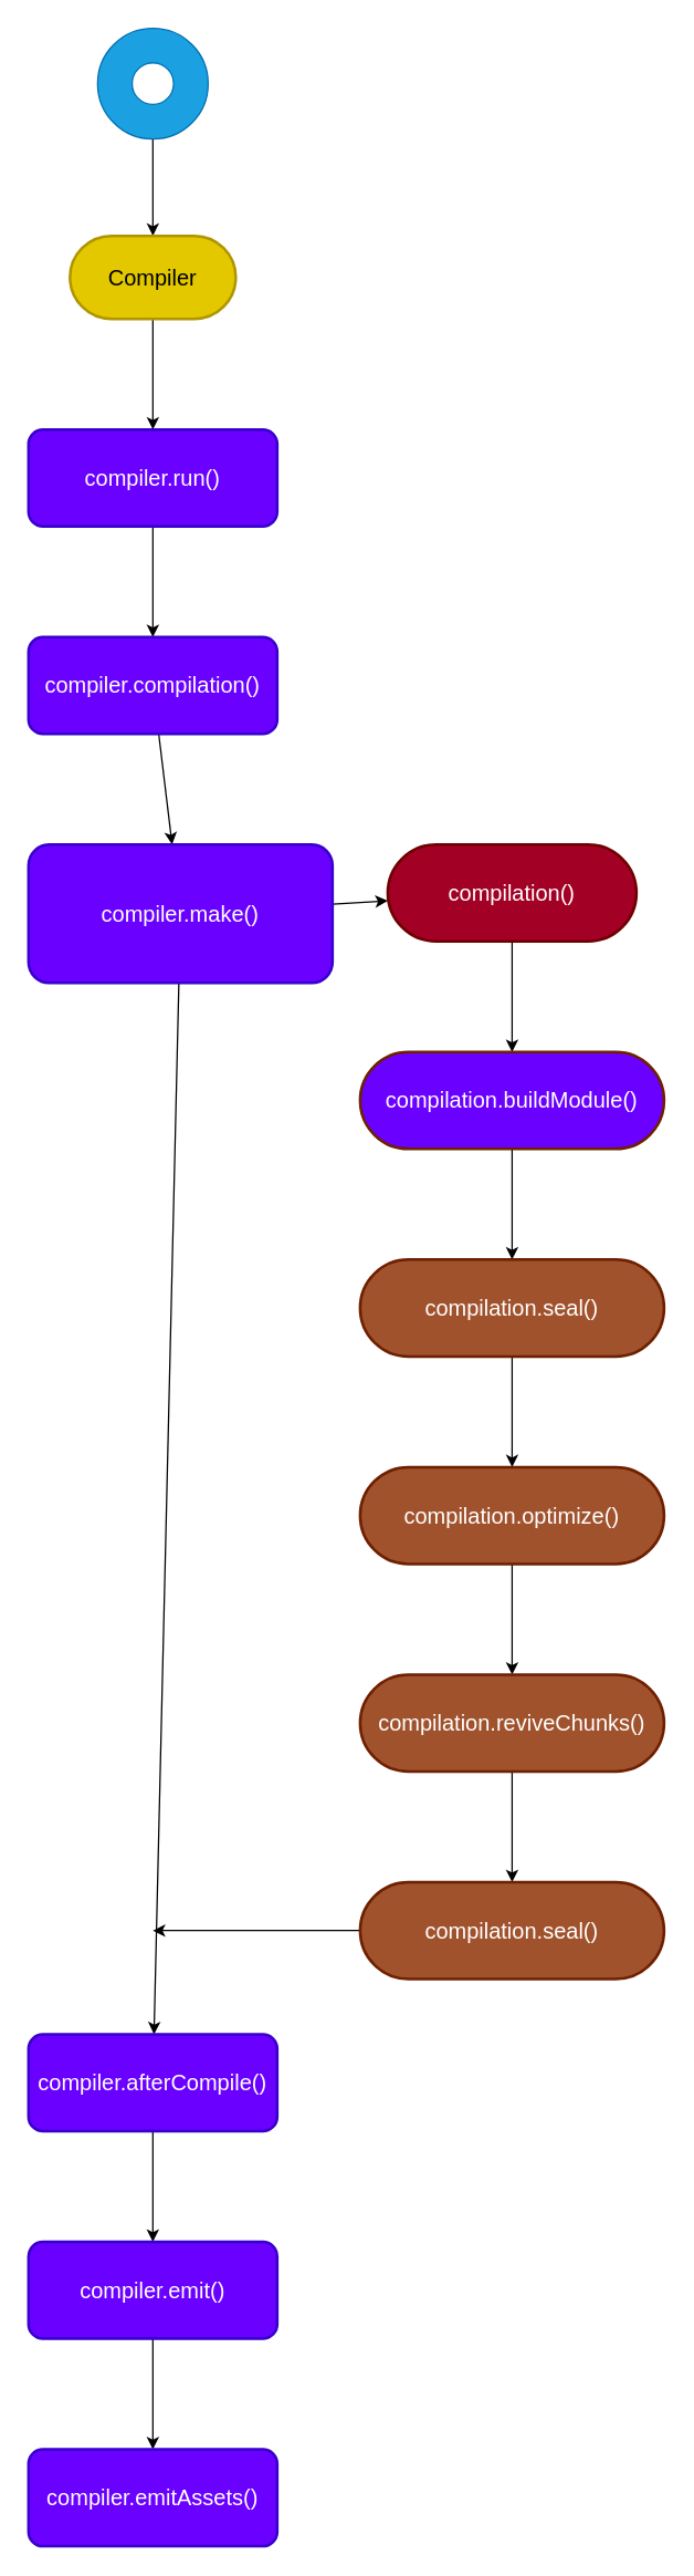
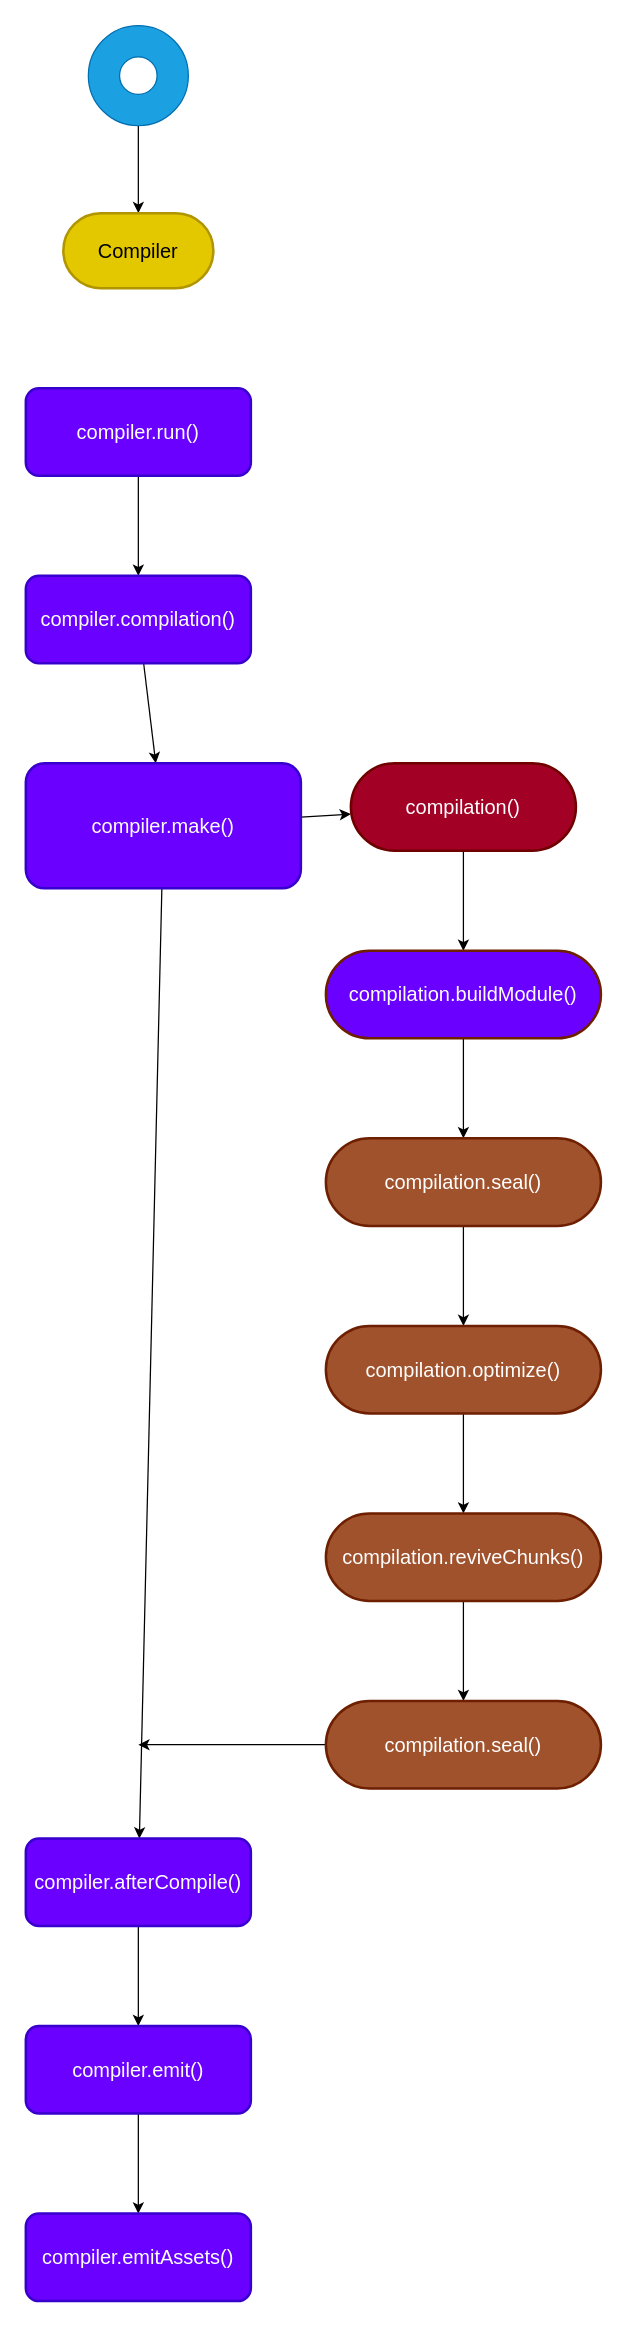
  <mxCell id="0" />
  <mxCell id="1" parent="0" />
  <mxCell id="2" value="" style="edgeStyle=none;html=1;" edge="1" parent="1" target="4"><mxGeometry relative="1" as="geometry"><mxPoint x="110" y="90" as="sourcePoint" /></mxGeometry></mxCell>
- <mxCell id="3" value="" style="edgeStyle=none;html=1;" edge="1" parent="1" source="4" target="6"><mxGeometry relative="1" as="geometry" /></mxCell>
  <mxCell id="4" value="&lt;font style=&quot;font-size: 16px&quot;&gt;Compiler&lt;/font&gt;" style="rounded=1;whiteSpace=wrap;html=1;strokeWidth=2;fillColor=#e3c800;fontColor=#000000;strokeColor=#B09500;arcSize=50;" vertex="1" parent="1"><mxGeometry x="50" y="170" width="120" height="60" as="geometry" /></mxCell>
  <mxCell id="5" value="" style="edgeStyle=none;html=1;" edge="1" parent="1" source="6" target="8"><mxGeometry relative="1" as="geometry" /></mxCell>
  <mxCell id="6" value="&lt;font style=&quot;font-size: 16px&quot;&gt;compiler.run()&lt;/font&gt;" style="whiteSpace=wrap;html=1;rounded=1;strokeWidth=2;fillColor=#6a00ff;strokeColor=#3700CC;fontColor=#ffffff;" vertex="1" parent="1"><mxGeometry x="20" y="310" width="180" height="70" as="geometry" /></mxCell>
  <mxCell id="7" value="" style="edgeStyle=none;html=1;fontSize=16;" edge="1" parent="1" source="8" target="11"><mxGeometry relative="1" as="geometry" /></mxCell>
  <mxCell id="8" value="&lt;font style=&quot;font-size: 16px&quot;&gt;compiler.compilation()&lt;/font&gt;" style="whiteSpace=wrap;html=1;rounded=1;strokeWidth=2;fillColor=#6a00ff;fontColor=#ffffff;strokeColor=#3700CC;" vertex="1" parent="1"><mxGeometry x="20" y="460" width="180" height="70" as="geometry" /></mxCell>
  <mxCell id="9" value="" style="edgeStyle=none;html=1;fontSize=16;" edge="1" parent="1" source="11" target="13"><mxGeometry relative="1" as="geometry" /></mxCell>
  <mxCell id="10" value="" style="edgeStyle=none;html=1;fontSize=16;" edge="1" parent="1" source="11" target="25"><mxGeometry relative="1" as="geometry" /></mxCell>
  <mxCell id="11" value="&lt;font style=&quot;font-size: 16px&quot;&gt;compiler.make()&lt;/font&gt;" style="whiteSpace=wrap;html=1;rounded=1;strokeWidth=2;fillColor=#6a00ff;fontColor=#ffffff;strokeColor=#3700CC;" vertex="1" parent="1"><mxGeometry x="20" y="610" width="220" height="100" as="geometry" /></mxCell>
  <mxCell id="12" value="" style="edgeStyle=none;html=1;fontSize=16;" edge="1" parent="1" source="13" target="15"><mxGeometry relative="1" as="geometry" /></mxCell>
  <mxCell id="13" value="&lt;font style=&quot;font-size: 16px&quot;&gt;compilation()&lt;/font&gt;" style="whiteSpace=wrap;html=1;rounded=1;strokeWidth=2;arcSize=50;fillColor=#a20025;fontColor=#ffffff;strokeColor=#6F0000;" vertex="1" parent="1"><mxGeometry x="280" y="610" width="180" height="70" as="geometry" /></mxCell>
  <mxCell id="14" value="" style="edgeStyle=none;html=1;fontSize=16;" edge="1" parent="1" source="15" target="17"><mxGeometry relative="1" as="geometry" /></mxCell>
  <mxCell id="15" value="&lt;font style=&quot;font-size: 16px&quot;&gt;compilation.buildModule()&lt;/font&gt;" style="whiteSpace=wrap;html=1;rounded=1;strokeWidth=2;arcSize=50;fillColor=#6a00ff;fontColor=#ffffff;strokeColor=#6D1F00;" vertex="1" parent="1"><mxGeometry x="260" y="760" width="220" height="70" as="geometry" /></mxCell>
  <mxCell id="16" value="" style="edgeStyle=none;html=1;fontSize=16;" edge="1" parent="1" source="17" target="19"><mxGeometry relative="1" as="geometry" /></mxCell>
  <mxCell id="17" value="&lt;font style=&quot;font-size: 16px&quot;&gt;compilation.seal()&lt;/font&gt;" style="whiteSpace=wrap;html=1;rounded=1;strokeWidth=2;arcSize=50;fillColor=#a0522d;fontColor=#ffffff;strokeColor=#6D1F00;" vertex="1" parent="1"><mxGeometry x="260" y="910" width="220" height="70" as="geometry" /></mxCell>
  <mxCell id="18" value="" style="edgeStyle=none;html=1;fontSize=16;" edge="1" parent="1" source="19" target="21"><mxGeometry relative="1" as="geometry" /></mxCell>
  <mxCell id="19" value="&lt;font style=&quot;font-size: 16px&quot;&gt;compilation.optimize()&lt;/font&gt;" style="whiteSpace=wrap;html=1;rounded=1;strokeWidth=2;arcSize=50;fillColor=#a0522d;fontColor=#ffffff;strokeColor=#6D1F00;" vertex="1" parent="1"><mxGeometry x="260" y="1060" width="220" height="70" as="geometry" /></mxCell>
  <mxCell id="20" value="" style="edgeStyle=none;html=1;fontSize=16;" edge="1" parent="1" source="21" target="23"><mxGeometry relative="1" as="geometry" /></mxCell>
  <mxCell id="21" value="&lt;font style=&quot;font-size: 16px&quot;&gt;compilation.reviveChunks()&lt;/font&gt;" style="whiteSpace=wrap;html=1;rounded=1;strokeWidth=2;arcSize=50;fillColor=#a0522d;fontColor=#ffffff;strokeColor=#6D1F00;" vertex="1" parent="1"><mxGeometry x="260" y="1210" width="220" height="70" as="geometry" /></mxCell>
  <mxCell id="22" style="edgeStyle=none;html=1;fontSize=16;" edge="1" parent="1" source="23"><mxGeometry relative="1" as="geometry"><mxPoint x="110" y="1395" as="targetPoint" /></mxGeometry></mxCell>
  <mxCell id="23" value="&lt;font style=&quot;font-size: 16px&quot;&gt;compilation.seal()&lt;/font&gt;" style="whiteSpace=wrap;html=1;rounded=1;strokeWidth=2;arcSize=50;fillColor=#a0522d;fontColor=#ffffff;strokeColor=#6D1F00;" vertex="1" parent="1"><mxGeometry x="260" y="1360" width="220" height="70" as="geometry" /></mxCell>
  <mxCell id="24" value="" style="edgeStyle=none;html=1;fontSize=16;" edge="1" parent="1" source="25" target="27"><mxGeometry relative="1" as="geometry" /></mxCell>
  <mxCell id="25" value="&lt;font style=&quot;font-size: 16px&quot;&gt;compiler.afterCompile()&lt;/font&gt;" style="whiteSpace=wrap;html=1;rounded=1;strokeWidth=2;fillColor=#6a00ff;fontColor=#ffffff;strokeColor=#3700CC;" vertex="1" parent="1"><mxGeometry x="20" y="1470" width="180" height="70" as="geometry" /></mxCell>
  <mxCell id="26" value="" style="edgeStyle=none;html=1;fontSize=16;" edge="1" parent="1" source="27" target="28"><mxGeometry relative="1" as="geometry" /></mxCell>
  <mxCell id="27" value="&lt;font style=&quot;font-size: 16px&quot;&gt;compiler.emit()&lt;/font&gt;" style="whiteSpace=wrap;html=1;rounded=1;strokeWidth=2;fillColor=#6a00ff;fontColor=#ffffff;strokeColor=#3700CC;" vertex="1" parent="1"><mxGeometry x="20" y="1620" width="180" height="70" as="geometry" /></mxCell>
  <mxCell id="28" value="&lt;font style=&quot;font-size: 16px&quot;&gt;compiler.emitAssets()&lt;/font&gt;" style="whiteSpace=wrap;html=1;rounded=1;strokeWidth=2;fillColor=#6a00ff;fontColor=#ffffff;strokeColor=#3700CC;" vertex="1" parent="1"><mxGeometry x="20" y="1770" width="180" height="70" as="geometry" /></mxCell>
  <mxCell id="29" value="" style="verticalLabelPosition=bottom;verticalAlign=top;html=1;shape=mxgraph.basic.donut;dx=25;fontSize=16;fillColor=#1ba1e2;fontColor=#ffffff;strokeColor=#006EAF;" vertex="1" parent="1"><mxGeometry x="70" y="20" width="80" height="80" as="geometry" /></mxCell>
